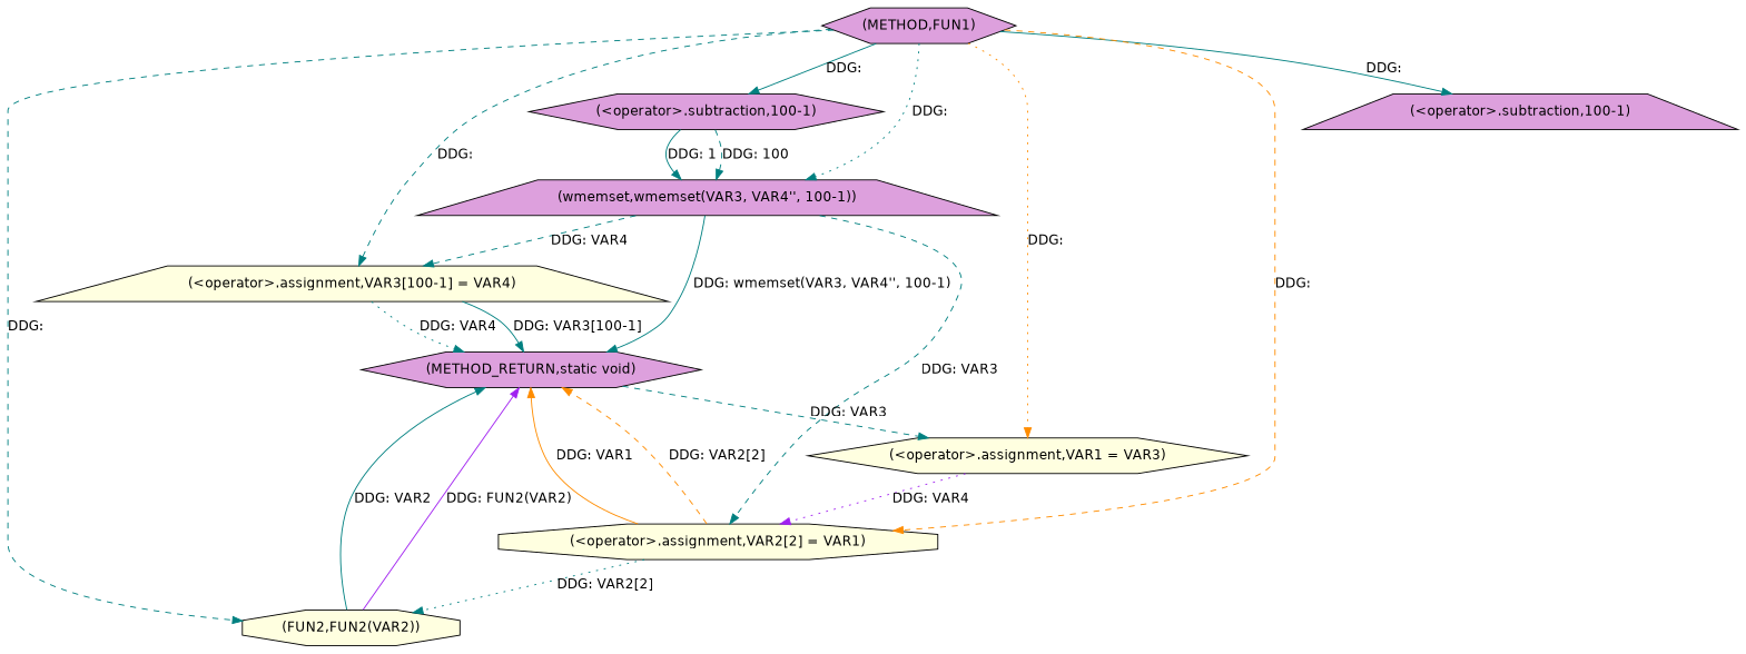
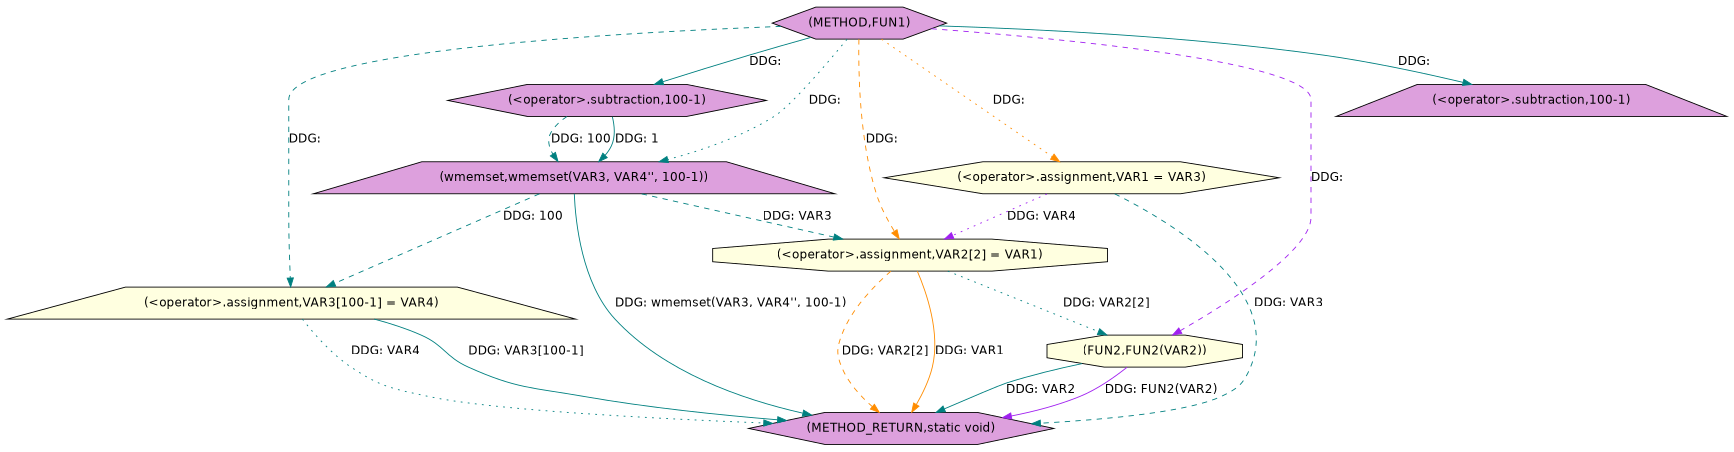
  digraph {
    fontname="DejaVu Sans"
    node [fillcolor=plum fontname="DejaVu Sans" shape=hexagon style=filled]
    edge [color=teal fontname="DejaVu Sans" style=solid]
    n1 [label="(METHOD,FUN1)"]
    n2 [label="(wmemset,wmemset(VAR3, VAR4'', 100-1))" shape=trapezium]
    n3 [label="(<operator>.subtraction,100-1)"]
    n4 [fillcolor=lightyellow label="(<operator>.assignment,VAR3[100-1] = VAR4)" shape=trapezium]
    n5 [label="(<operator>.subtraction,100-1)" shape=trapezium]
    n6 [fillcolor=lightyellow label="(<operator>.assignment,VAR1 = VAR3)"]
    n7 [fillcolor=lightyellow label="(<operator>.assignment,VAR2[2] = VAR1)" shape=octagon]
    n8 [fillcolor=lightyellow label="(FUN2,FUN2(VAR2))" shape=octagon]
    n9 [label="(METHOD_RETURN,static void)"]
    n1 -> n2 [label="DDG: " style=dotted]
    n1 -> n3 [label="DDG: "]
    n1 -> n4 [label="DDG: " style=dashed]
    n1 -> n5 [label="DDG: "]
    n1 -> n6 [color=darkorange label="DDG: " style=dotted]
    n1 -> n7 [color=darkorange label="DDG: " style=dashed]
-   n1 -> n8 [label="DDG: " style=dashed]
-   n2 -> n4 [label="DDG: VAR4" style=dashed]
+   n1 -> n8 [color=purple label="DDG: " style=dashed]
+   n2 -> n4 [label="DDG: 100" style=dashed]
    n2 -> n7 [label="DDG: VAR3" style=dashed]
    n2 -> n9 [label="DDG: wmemset(VAR3, VAR4'', 100-1)"]
    n3 -> n2 [label="DDG: 100" style=dashed]
    n3 -> n2 [label="DDG: 1"]
    n4 -> n9 [label="DDG: VAR4" style=dotted]
    n4 -> n9 [label="DDG: VAR3[100-1]"]
    n6 -> n7 [color=purple label="DDG: VAR4" style=dotted]
-   n9 -> n6 [label="DDG: VAR3" style=dashed]
+   n6 -> n9 [label="DDG: VAR3" style=dashed]
    n7 -> n8 [label="DDG: VAR2[2]" style=dotted]
    n7 -> n9 [color=darkorange label="DDG: VAR1"]
    n7 -> n9 [color=darkorange label="DDG: VAR2[2]" style=dashed]
    n8 -> n9 [color=purple label="DDG: FUN2(VAR2)"]
    n8 -> n9 [label="DDG: VAR2"]
  }
